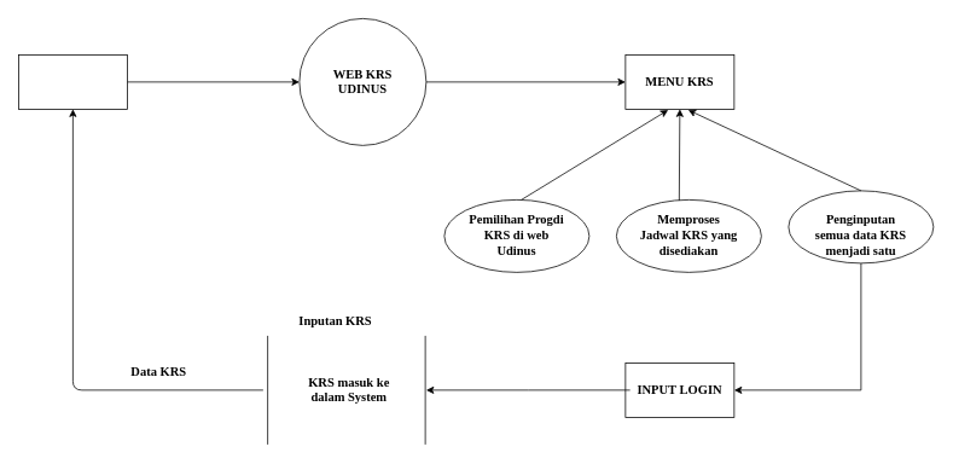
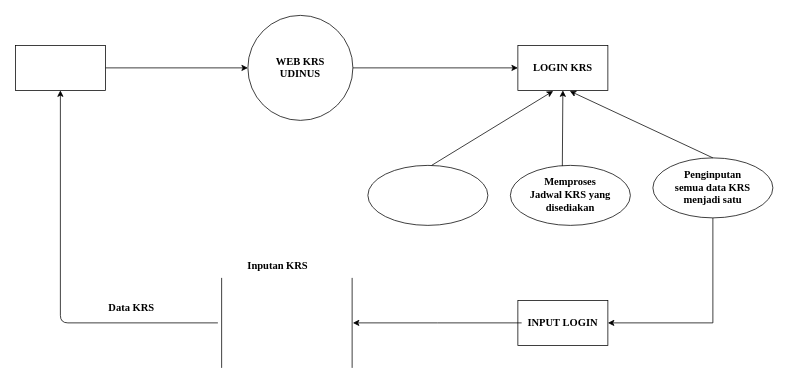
  <mxCell id="0" />
  <mxCell id="1" parent="0" />
  <mxCell id="2" style="edgeStyle=orthogonalEdgeStyle;rounded=0;orthogonalLoop=1;jettySize=auto;html=1;" edge="1" parent="1" source="3" target="5"><mxGeometry relative="1" as="geometry" /></mxCell>
  <mxCell id="3" value="" style="rounded=0;whiteSpace=wrap;html=1;" vertex="1" parent="1"><mxGeometry x="20" y="60" width="120" height="60" as="geometry" /></mxCell>
  <mxCell id="4" style="edgeStyle=orthogonalEdgeStyle;rounded=0;orthogonalLoop=1;jettySize=auto;html=1;entryX=0;entryY=0.5;entryDx=0;entryDy=0;" edge="1" parent="1" source="5" target="6"><mxGeometry relative="1" as="geometry" /></mxCell>
  <mxCell id="5" value="" style="ellipse;whiteSpace=wrap;html=1;aspect=fixed;" vertex="1" parent="1"><mxGeometry x="330" y="20" width="140" height="140" as="geometry" /></mxCell>
  <mxCell id="6" value="" style="rounded=0;whiteSpace=wrap;html=1;" vertex="1" parent="1"><mxGeometry x="690" y="60" width="120" height="60" as="geometry" /></mxCell>
  <mxCell id="7" value="" style="ellipse;whiteSpace=wrap;html=1;" vertex="1" parent="1"><mxGeometry x="490" y="220" width="160" height="80" as="geometry" /></mxCell>
  <mxCell id="8" value="" style="ellipse;whiteSpace=wrap;html=1;" vertex="1" parent="1"><mxGeometry x="680" y="220" width="160" height="80" as="geometry" /></mxCell>
  <mxCell id="9" style="edgeStyle=orthogonalEdgeStyle;rounded=0;orthogonalLoop=1;jettySize=auto;html=1;entryX=1;entryY=0.5;entryDx=0;entryDy=0;" edge="1" parent="1" source="10" target="19"><mxGeometry relative="1" as="geometry"><Array as="points"><mxPoint x="950" y="430" /></Array></mxGeometry></mxCell>
  <mxCell id="10" value="" style="ellipse;whiteSpace=wrap;html=1;" vertex="1" parent="1"><mxGeometry x="870" y="210" width="160" height="80" as="geometry" /></mxCell>
  <mxCell id="11" value="&lt;font face=&quot;Times New Roman&quot;&gt;&lt;span style=&quot;font-size: 14px&quot;&gt;&lt;b&gt;WEB KRS UDINUS&lt;/b&gt;&lt;/span&gt;&lt;/font&gt;" style="text;html=1;strokeColor=none;fillColor=none;align=center;verticalAlign=middle;whiteSpace=wrap;rounded=0;" vertex="1" parent="1"><mxGeometry x="345" y="70" width="110" height="40" as="geometry" /></mxCell>
- <mxCell id="12" value="&lt;font face=&quot;Times New Roman&quot;&gt;&lt;span style=&quot;font-size: 14px&quot;&gt;&lt;b&gt;MENU KRS&lt;/b&gt;&lt;/span&gt;&lt;/font&gt;" style="text;html=1;strokeColor=none;fillColor=none;align=center;verticalAlign=middle;whiteSpace=wrap;rounded=0;" vertex="1" parent="1"><mxGeometry x="695" y="70" width="110" height="40" as="geometry" /></mxCell>
- <mxCell id="13" value="&lt;font face=&quot;Times New Roman&quot;&gt;&lt;span style=&quot;font-size: 14px&quot;&gt;&lt;b&gt;Pemilihan Progdi KRS di web Udinus&lt;/b&gt;&lt;/span&gt;&lt;/font&gt;" style="text;html=1;strokeColor=none;fillColor=none;align=center;verticalAlign=middle;whiteSpace=wrap;rounded=0;" vertex="1" parent="1"><mxGeometry x="515" y="240" width="110" height="40" as="geometry" /></mxCell>
+ <mxCell id="12" value="&lt;font face=&quot;Times New Roman&quot;&gt;&lt;span style=&quot;font-size: 14px&quot;&gt;&lt;b&gt;LOGIN KRS&lt;/b&gt;&lt;/span&gt;&lt;/font&gt;" style="text;html=1;strokeColor=none;fillColor=none;align=center;verticalAlign=middle;whiteSpace=wrap;rounded=0;" vertex="1" parent="1"><mxGeometry x="695" y="70" width="110" height="40" as="geometry" /></mxCell>
  <mxCell id="14" value="&lt;font face=&quot;Times New Roman&quot;&gt;&lt;span style=&quot;font-size: 14px&quot;&gt;&lt;b&gt;Memproses Jadwal KRS yang disediakan&lt;/b&gt;&lt;/span&gt;&lt;/font&gt;" style="text;html=1;strokeColor=none;fillColor=none;align=center;verticalAlign=middle;whiteSpace=wrap;rounded=0;" vertex="1" parent="1"><mxGeometry x="705" y="240" width="110" height="40" as="geometry" /></mxCell>
- <mxCell id="15" value="&lt;font face=&quot;Times New Roman&quot;&gt;&lt;span style=&quot;font-size: 14px&quot;&gt;&lt;b&gt;Penginputan semua data KRS menjadi satu&lt;/b&gt;&lt;/span&gt;&lt;/font&gt;" style="text;html=1;strokeColor=none;fillColor=none;align=center;verticalAlign=middle;whiteSpace=wrap;rounded=0;" vertex="1" parent="1"><mxGeometry x="895" y="240" width="110" height="40" as="geometry" /></mxCell>
+ <mxCell id="15" value="&lt;font face=&quot;Times New Roman&quot;&gt;&lt;span style=&quot;font-size: 14px&quot;&gt;&lt;b&gt;Penginputan semua data KRS menjadi satu&lt;/b&gt;&lt;/span&gt;&lt;/font&gt;" style="text;html=1;strokeColor=none;fillColor=none;align=center;verticalAlign=middle;whiteSpace=wrap;rounded=0;" vertex="1" parent="1"><mxGeometry x="895" y="230" width="110" height="40" as="geometry" /></mxCell>
  <mxCell id="16" value="" style="endArrow=classic;html=1;entryX=0.392;entryY=1.015;entryDx=0;entryDy=0;entryPerimeter=0;" edge="1" parent="1" target="6"><mxGeometry width="50" height="50" relative="1" as="geometry"><mxPoint x="575" y="220" as="sourcePoint" /><mxPoint x="625" y="170" as="targetPoint" /></mxGeometry></mxCell>
  <mxCell id="17" value="" style="endArrow=classic;html=1;entryX=0.5;entryY=1;entryDx=0;entryDy=0;exitX=0.433;exitY=0.011;exitDx=0;exitDy=0;exitPerimeter=0;" edge="1" parent="1" source="8" target="6"><mxGeometry width="50" height="50" relative="1" as="geometry"><mxPoint x="750" y="210" as="sourcePoint" /><mxPoint x="747.04" y="130.9" as="targetPoint" /></mxGeometry></mxCell>
  <mxCell id="18" value="" style="endArrow=classic;html=1;entryX=0.577;entryY=1.015;entryDx=0;entryDy=0;exitX=0.5;exitY=0;exitDx=0;exitDy=0;entryPerimeter=0;" edge="1" parent="1" source="10" target="6"><mxGeometry width="50" height="50" relative="1" as="geometry"><mxPoint x="759.28" y="230.88" as="sourcePoint" /><mxPoint x="760" y="130" as="targetPoint" /></mxGeometry></mxCell>
  <mxCell id="19" value="" style="rounded=0;whiteSpace=wrap;html=1;" vertex="1" parent="1"><mxGeometry x="690" y="400" width="120" height="60" as="geometry" /></mxCell>
  <mxCell id="20" style="edgeStyle=orthogonalEdgeStyle;rounded=0;orthogonalLoop=1;jettySize=auto;html=1;" edge="1" parent="1" source="21"><mxGeometry relative="1" as="geometry"><mxPoint x="470" y="430" as="targetPoint" /></mxGeometry></mxCell>
  <mxCell id="21" value="&lt;font face=&quot;Times New Roman&quot;&gt;&lt;span style=&quot;font-size: 14px&quot;&gt;&lt;b&gt;INPUT LOGIN&lt;/b&gt;&lt;/span&gt;&lt;/font&gt;" style="text;html=1;strokeColor=none;fillColor=none;align=center;verticalAlign=middle;whiteSpace=wrap;rounded=0;" vertex="1" parent="1"><mxGeometry x="695" y="410" width="110" height="40" as="geometry" /></mxCell>
  <mxCell id="22" value="" style="endArrow=none;html=1;" edge="1" parent="1"><mxGeometry width="50" height="50" relative="1" as="geometry"><mxPoint x="295" y="490" as="sourcePoint" /><mxPoint x="295" y="370" as="targetPoint" /></mxGeometry></mxCell>
  <mxCell id="23" value="" style="endArrow=none;html=1;" edge="1" parent="1"><mxGeometry width="50" height="50" relative="1" as="geometry"><mxPoint x="469" y="490" as="sourcePoint" /><mxPoint x="469" y="370" as="targetPoint" /></mxGeometry></mxCell>
  <mxCell id="24" value="&lt;font face=&quot;Times New Roman&quot;&gt;&lt;span style=&quot;font-size: 14px&quot;&gt;&lt;b&gt;Inputan KRS&lt;/b&gt;&lt;/span&gt;&lt;/font&gt;" style="text;html=1;strokeColor=none;fillColor=none;align=center;verticalAlign=middle;whiteSpace=wrap;rounded=0;" vertex="1" parent="1"><mxGeometry x="315" y="335" width="110" height="40" as="geometry" /></mxCell>
- <mxCell id="25" value="&lt;font face=&quot;Times New Roman&quot;&gt;&lt;span style=&quot;font-size: 14px&quot;&gt;&lt;b&gt;KRS masuk ke dalam System&lt;/b&gt;&lt;/span&gt;&lt;/font&gt;" style="text;html=1;strokeColor=none;fillColor=none;align=center;verticalAlign=middle;whiteSpace=wrap;rounded=0;" vertex="1" parent="1"><mxGeometry x="330" y="410" width="110" height="40" as="geometry" /></mxCell>
  <mxCell id="26" value="" style="endArrow=classic;html=1;entryX=0.5;entryY=1;entryDx=0;entryDy=0;" edge="1" parent="1" target="3"><mxGeometry width="50" height="50" relative="1" as="geometry"><mxPoint x="290" y="430" as="sourcePoint" /><mxPoint x="540" y="230" as="targetPoint" /><Array as="points"><mxPoint x="80" y="430" /></Array></mxGeometry></mxCell>
  <mxCell id="27" value="&lt;font face=&quot;Times New Roman&quot;&gt;&lt;span style=&quot;font-size: 14px&quot;&gt;&lt;b&gt;Data KRS&lt;/b&gt;&lt;/span&gt;&lt;/font&gt;" style="text;html=1;strokeColor=none;fillColor=none;align=center;verticalAlign=middle;whiteSpace=wrap;rounded=0;" vertex="1" parent="1"><mxGeometry x="120" y="390" width="110" height="40" as="geometry" /></mxCell>
